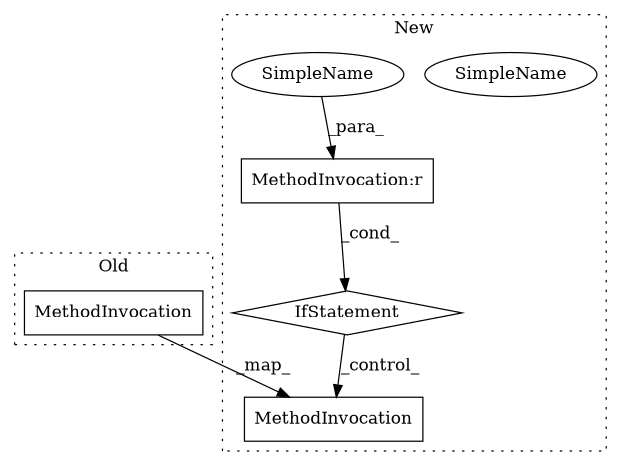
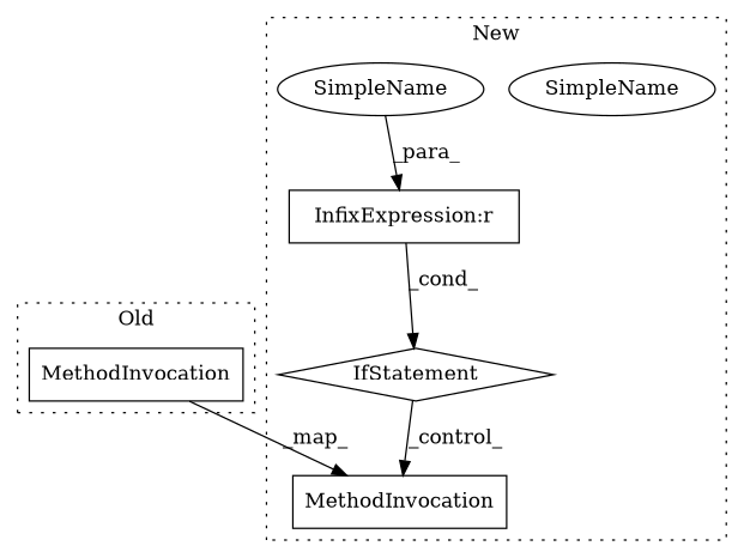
  digraph {
    node [a=32 l=14 s=19285 shape=box]
    n1 [a=25 l="5,19" label=IfStatement s="19280,19337" shape=diamond]
    n2 [l="10,2" label=MethodInvocation s="20072,20144"]
    n3 [a=42 label=SimpleName shape=ellipse]
    n4 [a=42 label=SimpleName shape=ellipse]
-   n5 [a=27 l=-14 label="MethodInvocation:r" s=19299]
+   n5 [a=27 l=-14 label="InfixExpression:r" s=19299]
    n6 [l="9,1" label=MethodInvocation s="19256,19316"]
    subgraph cluster_1 {
      label=New
      style=dotted
      n1
      n2
      n3
      n4
      n5
    }
    subgraph cluster_2 {
      label=Old
      style=dotted
      n6
    }
    n1 -> n2 [label=_control_]
    n4 -> n5 [label=_para_]
    n5 -> n1 [label=_cond_]
    n6 -> n2 [label=_map_]
  }
